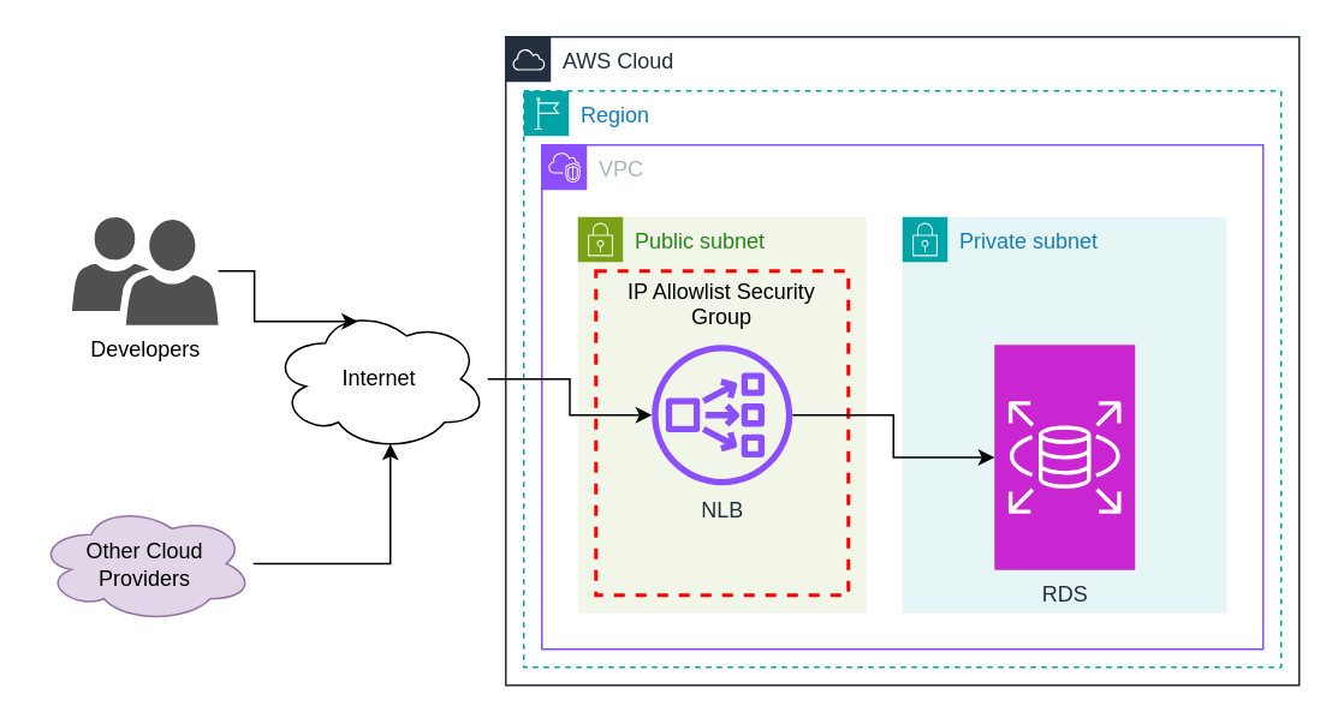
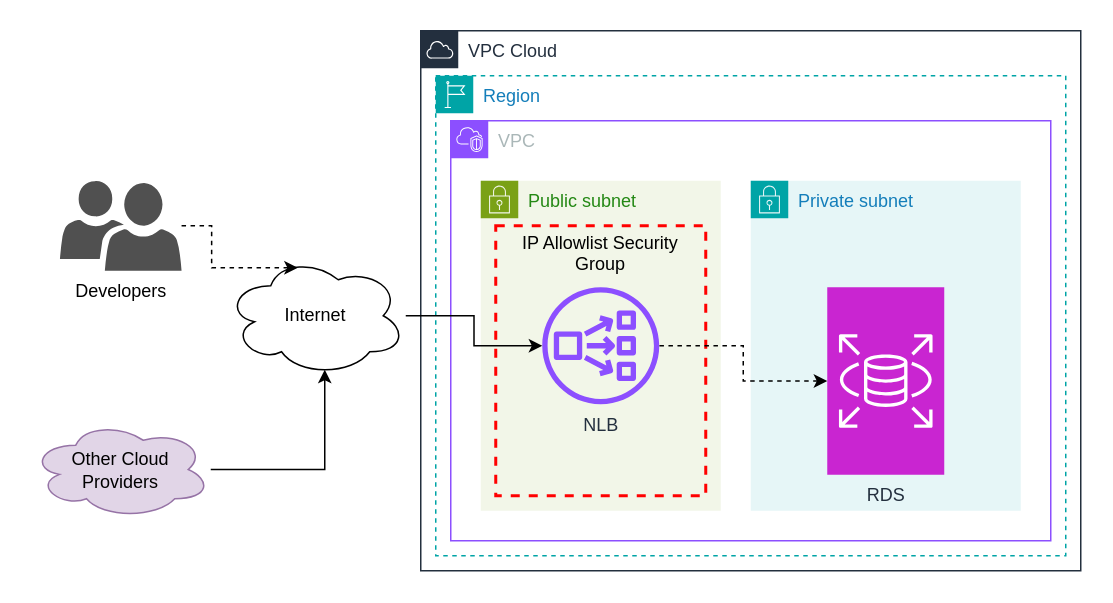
  <mxCell id="0" />
  <mxCell id="1" parent="0" />
- <mxCell id="2" value="AWS Cloud" style="points=[[0,0],[0.25,0],[0.5,0],[0.75,0],[1,0],[1,0.25],[1,0.5],[1,0.75],[1,1],[0.75,1],[0.5,1],[0.25,1],[0,1],[0,0.75],[0,0.5],[0,0.25]];outlineConnect=0;gradientColor=none;html=1;whiteSpace=wrap;fontSize=12;fontStyle=0;container=1;pointerEvents=0;collapsible=0;recursiveResize=0;shape=mxgraph.aws4.group;grIcon=mxgraph.aws4.group_aws_cloud;strokeColor=#232F3E;fillColor=none;verticalAlign=top;align=left;spacingLeft=30;fontColor=#232F3E;dashed=0;" parent="1" vertex="1"><mxGeometry x="280" y="20" width="440" height="360" as="geometry" /></mxCell>
+ <mxCell id="2" value="VPC Cloud" style="points=[[0,0],[0.25,0],[0.5,0],[0.75,0],[1,0],[1,0.25],[1,0.5],[1,0.75],[1,1],[0.75,1],[0.5,1],[0.25,1],[0,1],[0,0.75],[0,0.5],[0,0.25]];outlineConnect=0;gradientColor=none;html=1;whiteSpace=wrap;fontSize=12;fontStyle=0;container=1;pointerEvents=0;collapsible=0;recursiveResize=0;shape=mxgraph.aws4.group;grIcon=mxgraph.aws4.group_aws_cloud;strokeColor=#232F3E;fillColor=none;verticalAlign=top;align=left;spacingLeft=30;fontColor=#232F3E;dashed=0;" parent="1" vertex="1"><mxGeometry x="280" y="20" width="440" height="360" as="geometry" /></mxCell>
  <mxCell id="3" value="Region" style="points=[[0,0],[0.25,0],[0.5,0],[0.75,0],[1,0],[1,0.25],[1,0.5],[1,0.75],[1,1],[0.75,1],[0.5,1],[0.25,1],[0,1],[0,0.75],[0,0.5],[0,0.25]];outlineConnect=0;gradientColor=none;html=1;whiteSpace=wrap;fontSize=12;fontStyle=0;container=1;pointerEvents=0;collapsible=0;recursiveResize=0;shape=mxgraph.aws4.group;grIcon=mxgraph.aws4.group_region;strokeColor=#00A4A6;fillColor=none;verticalAlign=top;align=left;spacingLeft=30;fontColor=#147EBA;dashed=1;" parent="2" vertex="1"><mxGeometry x="10" y="30" width="420" height="320" as="geometry" /></mxCell>
  <mxCell id="4" value="VPC" style="points=[[0,0],[0.25,0],[0.5,0],[0.75,0],[1,0],[1,0.25],[1,0.5],[1,0.75],[1,1],[0.75,1],[0.5,1],[0.25,1],[0,1],[0,0.75],[0,0.5],[0,0.25]];outlineConnect=0;gradientColor=none;html=1;whiteSpace=wrap;fontSize=12;fontStyle=0;container=1;pointerEvents=0;collapsible=0;recursiveResize=0;shape=mxgraph.aws4.group;grIcon=mxgraph.aws4.group_vpc2;strokeColor=#8C4FFF;fillColor=none;verticalAlign=top;align=left;spacingLeft=30;fontColor=#AAB7B8;dashed=0;" parent="3" vertex="1"><mxGeometry x="10" y="30" width="400" height="280" as="geometry" /></mxCell>
  <mxCell id="5" value="Private subnet" style="points=[[0,0],[0.25,0],[0.5,0],[0.75,0],[1,0],[1,0.25],[1,0.5],[1,0.75],[1,1],[0.75,1],[0.5,1],[0.25,1],[0,1],[0,0.75],[0,0.5],[0,0.25]];outlineConnect=0;gradientColor=none;html=1;whiteSpace=wrap;fontSize=12;fontStyle=0;container=1;pointerEvents=0;collapsible=0;recursiveResize=0;shape=mxgraph.aws4.group;grIcon=mxgraph.aws4.group_security_group;grStroke=0;strokeColor=#00A4A6;fillColor=#E6F6F7;verticalAlign=top;align=left;spacingLeft=30;fontColor=#147EBA;dashed=0;" parent="4" vertex="1"><mxGeometry x="200" y="40" width="180" height="220" as="geometry" /></mxCell>
  <mxCell id="6" value="RDS" style="sketch=0;points=[[0,0,0],[0.25,0,0],[0.5,0,0],[0.75,0,0],[1,0,0],[0,1,0],[0.25,1,0],[0.5,1,0],[0.75,1,0],[1,1,0],[0,0.25,0],[0,0.5,0],[0,0.75,0],[1,0.25,0],[1,0.5,0],[1,0.75,0]];outlineConnect=0;fontColor=#232F3E;fillColor=#C925D1;strokeColor=#ffffff;dashed=0;verticalLabelPosition=bottom;verticalAlign=top;align=center;html=1;fontSize=12;fontStyle=0;aspect=fixed;shape=mxgraph.aws4.resourceIcon;resIcon=mxgraph.aws4.rds;" parent="5" vertex="1"><mxGeometry x="51" y="71" width="78" height="125" as="geometry" /></mxCell>
  <mxCell id="7" value="Public subnet" style="points=[[0,0],[0.25,0],[0.5,0],[0.75,0],[1,0],[1,0.25],[1,0.5],[1,0.75],[1,1],[0.75,1],[0.5,1],[0.25,1],[0,1],[0,0.75],[0,0.5],[0,0.25]];outlineConnect=0;gradientColor=none;html=1;whiteSpace=wrap;fontSize=12;fontStyle=0;container=1;pointerEvents=0;collapsible=0;recursiveResize=0;shape=mxgraph.aws4.group;grIcon=mxgraph.aws4.group_security_group;grStroke=0;strokeColor=#7AA116;fillColor=#F2F6E8;verticalAlign=top;align=left;spacingLeft=30;fontColor=#248814;dashed=0;" parent="4" vertex="1"><mxGeometry x="20" y="40" width="160" height="220" as="geometry" /></mxCell>
  <mxCell id="8" value="IP Allowlist Security Group" style="fontStyle=0;verticalAlign=top;align=center;spacingTop=-2;fillColor=none;rounded=0;whiteSpace=wrap;html=1;strokeColor=#FF0000;strokeWidth=2;dashed=1;container=1;collapsible=0;expand=0;recursiveResize=0;" parent="7" vertex="1"><mxGeometry x="10" y="30" width="140" height="180" as="geometry" /></mxCell>
  <mxCell id="9" value="NLB" style="sketch=0;outlineConnect=0;fontColor=#232F3E;gradientColor=none;fillColor=#8C4FFF;strokeColor=none;dashed=0;verticalLabelPosition=bottom;verticalAlign=top;align=center;html=1;fontSize=12;fontStyle=0;aspect=fixed;pointerEvents=1;shape=mxgraph.aws4.network_load_balancer;" parent="7" vertex="1"><mxGeometry x="41" y="71" width="78" height="78" as="geometry" /></mxCell>
- <mxCell id="10" style="edgeStyle=orthogonalEdgeStyle;rounded=0;orthogonalLoop=1;jettySize=auto;html=1;startArrow=classic;startFill=1;endArrow=none;" parent="4" source="6" target="9" edge="1"><mxGeometry relative="1" as="geometry" /></mxCell>
+ <mxCell id="10" style="edgeStyle=orthogonalEdgeStyle;rounded=0;orthogonalLoop=1;jettySize=auto;html=1;startArrow=classic;startFill=1;endArrow=none;dashed=1;" parent="4" source="6" target="9" edge="1"><mxGeometry relative="1" as="geometry" /></mxCell>
  <mxCell id="11" value="Developers" style="sketch=0;pointerEvents=1;shadow=0;dashed=0;html=1;strokeColor=none;labelPosition=center;verticalLabelPosition=bottom;verticalAlign=top;align=center;fillColor=#505050;shape=mxgraph.mscae.intune.user_group" parent="1" vertex="1"><mxGeometry x="39.46" y="120" width="81.08" height="60" as="geometry" /></mxCell>
  <mxCell id="12" style="edgeStyle=orthogonalEdgeStyle;rounded=0;orthogonalLoop=1;jettySize=auto;html=1;" parent="1" source="13" target="9" edge="1"><mxGeometry relative="1" as="geometry" /></mxCell>
  <mxCell id="13" value="Internet" style="ellipse;shape=cloud;whiteSpace=wrap;html=1;align=center;" parent="1" vertex="1"><mxGeometry x="150" y="170" width="120" height="80" as="geometry" /></mxCell>
  <mxCell id="14" value="Other Cloud Providers" style="ellipse;shape=cloud;whiteSpace=wrap;html=1;align=center;fillColor=#e1d5e7;strokeColor=#9673a6;" parent="1" vertex="1"><mxGeometry x="20" y="280" width="120" height="65" as="geometry" /></mxCell>
  <mxCell id="15" style="edgeStyle=orthogonalEdgeStyle;rounded=0;orthogonalLoop=1;jettySize=auto;html=1;entryX=0.55;entryY=0.95;entryDx=0;entryDy=0;entryPerimeter=0;" parent="1" source="14" target="13" edge="1"><mxGeometry relative="1" as="geometry" /></mxCell>
- <mxCell id="16" style="edgeStyle=orthogonalEdgeStyle;rounded=0;orthogonalLoop=1;jettySize=auto;html=1;entryX=0.4;entryY=0.1;entryDx=0;entryDy=0;entryPerimeter=0;" parent="1" source="11" target="13" edge="1"><mxGeometry relative="1" as="geometry" /></mxCell>
+ <mxCell id="16" style="edgeStyle=orthogonalEdgeStyle;rounded=0;orthogonalLoop=1;jettySize=auto;html=1;entryX=0.4;entryY=0.1;entryDx=0;entryDy=0;entryPerimeter=0;dashed=1;" parent="1" source="11" target="13" edge="1"><mxGeometry relative="1" as="geometry" /></mxCell>
